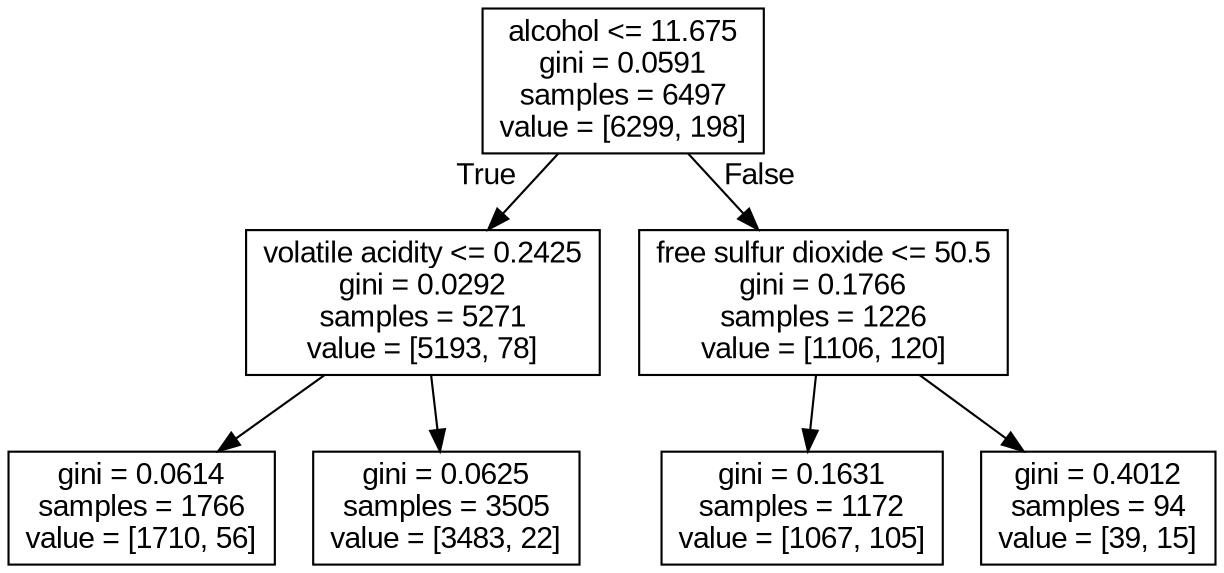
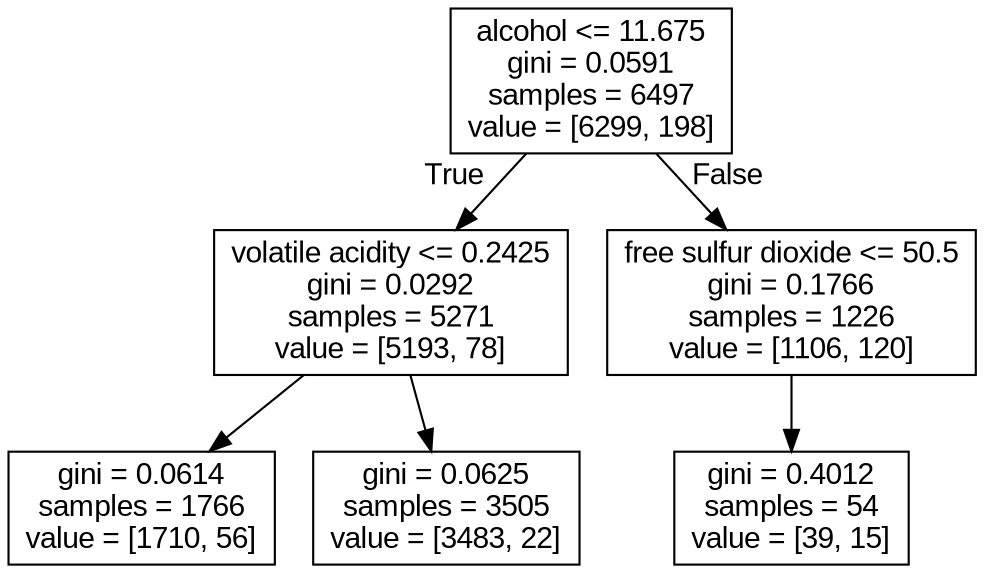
  digraph {
    fontname="Liberation Sans"
    node [fontname="Liberation Sans" shape=box]
    edge [fontname="Liberation Sans"]
    n1 [label="alcohol <= 11.675\ngini = 0.0591\nsamples = 6497\nvalue = [6299, 198]"]
    n2 [label="volatile acidity <= 0.2425\ngini = 0.0292\nsamples = 5271\nvalue = [5193, 78]"]
    n3 [label="free sulfur dioxide <= 50.5\ngini = 0.1766\nsamples = 1226\nvalue = [1106, 120]"]
    n4 [label="gini = 0.0614\nsamples = 1766\nvalue = [1710, 56]"]
    n5 [label="gini = 0.0625\nsamples = 3505\nvalue = [3483, 22]"]
-   n6 [label="gini = 0.1631\nsamples = 1172\nvalue = [1067, 105]"]
-   n7 [label="gini = 0.4012\nsamples = 94\nvalue = [39, 15]"]
+   n7 [label="gini = 0.4012\nsamples = 54\nvalue = [39, 15]"]
    n1 -> n2 [headlabel=True labelangle=45 labeldistance=2.5]
    n1 -> n3 [headlabel=False labelangle=-45 labeldistance=2.5]
    n2 -> n4
    n2 -> n5
-   n3 -> n6
    n3 -> n7
  }
